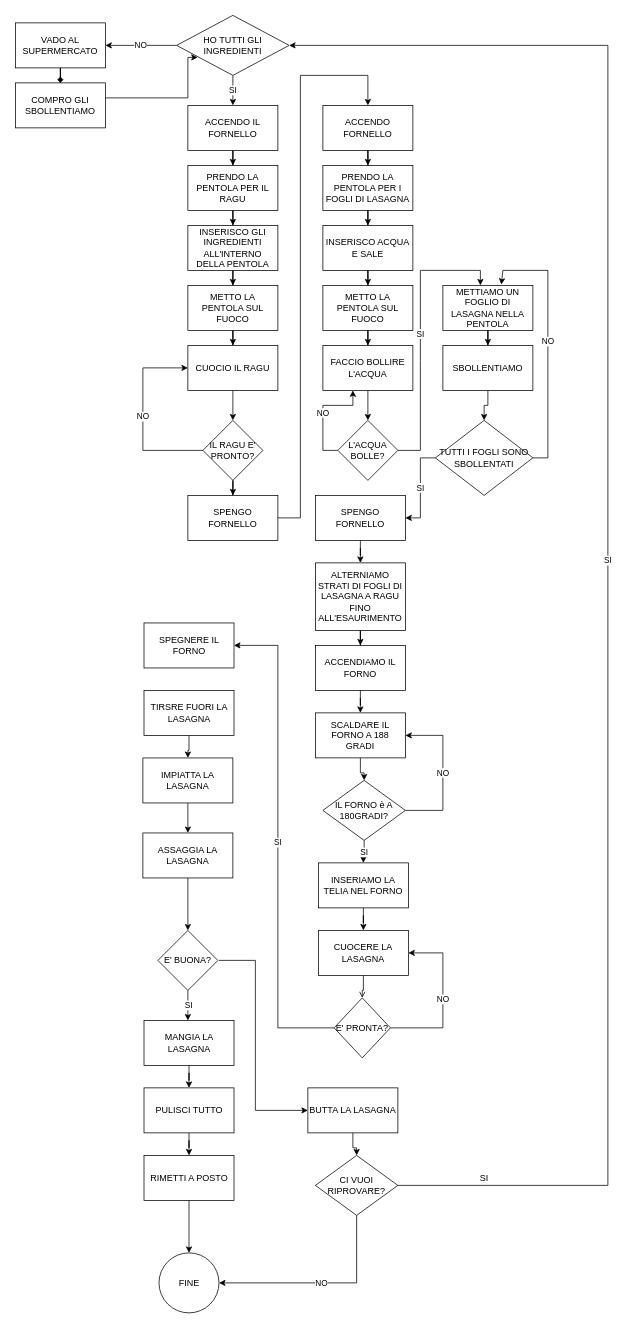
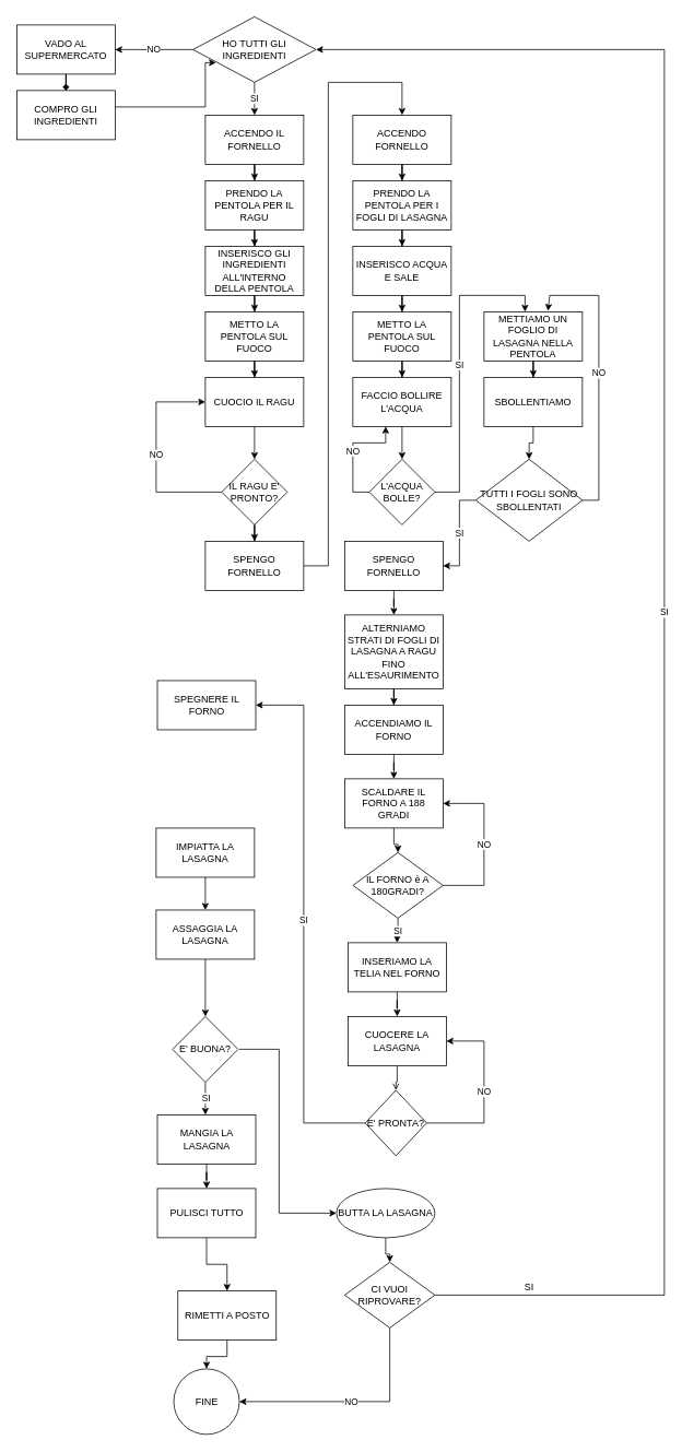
  <mxCell id="0" />
  <mxCell id="1" parent="0" />
  <mxCell id="2" value="SI" style="edgeStyle=orthogonalEdgeStyle;rounded=0;orthogonalLoop=1;jettySize=auto;html=1;" edge="1" parent="1" source="4" target="6"><mxGeometry relative="1" as="geometry" /></mxCell>
  <mxCell id="3" value="NO" style="edgeStyle=orthogonalEdgeStyle;rounded=0;orthogonalLoop=1;jettySize=auto;html=1;" edge="1" parent="1" source="4" target="8"><mxGeometry relative="1" as="geometry" /></mxCell>
  <mxCell id="4" value="HO TUTTI GLI INGREDIENTI" style="rhombus;whiteSpace=wrap;html=1;" vertex="1" parent="1"><mxGeometry x="235" y="20" width="150" height="80" as="geometry" /></mxCell>
  <mxCell id="5" value="" style="edgeStyle=orthogonalEdgeStyle;rounded=0;orthogonalLoop=1;jettySize=auto;html=1;" edge="1" parent="1" source="6" target="12"><mxGeometry relative="1" as="geometry" /></mxCell>
  <mxCell id="6" value="ACCENDO IL FORNELLO" style="rounded=0;whiteSpace=wrap;html=1;" vertex="1" parent="1"><mxGeometry x="250" y="140" width="120" height="60" as="geometry" /></mxCell>
  <mxCell id="7" value="" style="edgeStyle=orthogonalEdgeStyle;rounded=0;orthogonalLoop=1;jettySize=auto;html=1;endArrow=diamond;" edge="1" parent="1" source="8" target="10"><mxGeometry relative="1" as="geometry" /></mxCell>
  <mxCell id="8" value="VADO AL SUPERMERCATO" style="whiteSpace=wrap;html=1;" vertex="1" parent="1"><mxGeometry x="20" y="30" width="120" height="60" as="geometry" /></mxCell>
  <mxCell id="9" value="" style="edgeStyle=orthogonalEdgeStyle;rounded=0;orthogonalLoop=1;jettySize=auto;html=1;entryX=0.187;entryY=0.7;entryDx=0;entryDy=0;entryPerimeter=0;exitX=0.5;exitY=1;exitDx=0;exitDy=0;" edge="1" parent="1" source="10" target="4"><mxGeometry relative="1" as="geometry"><Array as="points"><mxPoint x="80" y="130" /><mxPoint x="250" y="130" /><mxPoint x="250" y="76" /></Array></mxGeometry></mxCell>
- <mxCell id="10" value="COMPRO GLI SBOLLENTIAMO" style="whiteSpace=wrap;html=1;" vertex="1" parent="1"><mxGeometry x="20" y="110" width="120" height="60" as="geometry" /></mxCell>
+ <mxCell id="10" value="COMPRO GLI INGREDIENTI" style="whiteSpace=wrap;html=1;" vertex="1" parent="1"><mxGeometry x="20" y="110" width="120" height="60" as="geometry" /></mxCell>
  <mxCell id="11" value="" style="edgeStyle=orthogonalEdgeStyle;rounded=0;orthogonalLoop=1;jettySize=auto;html=1;" edge="1" parent="1" source="12" target="14"><mxGeometry relative="1" as="geometry" /></mxCell>
  <mxCell id="12" value="PRENDO LA PENTOLA PER IL RAGU" style="whiteSpace=wrap;html=1;rounded=0;" vertex="1" parent="1"><mxGeometry x="250" y="220" width="120" height="60" as="geometry" /></mxCell>
  <mxCell id="13" value="" style="edgeStyle=orthogonalEdgeStyle;rounded=0;orthogonalLoop=1;jettySize=auto;html=1;" edge="1" parent="1" source="14" target="16"><mxGeometry relative="1" as="geometry" /></mxCell>
  <mxCell id="14" value="INSERISCO GLI INGREDIENTI ALL'INTERNO DELLA PENTOLA" style="whiteSpace=wrap;html=1;rounded=0;" vertex="1" parent="1"><mxGeometry x="250" y="300" width="120" height="60" as="geometry" /></mxCell>
  <mxCell id="15" value="" style="edgeStyle=orthogonalEdgeStyle;rounded=0;orthogonalLoop=1;jettySize=auto;html=1;" edge="1" parent="1" source="16" target="18"><mxGeometry relative="1" as="geometry" /></mxCell>
  <mxCell id="16" value="METTO LA PENTOLA SUL FUOCO" style="whiteSpace=wrap;html=1;rounded=0;" vertex="1" parent="1"><mxGeometry x="250" y="380" width="120" height="60" as="geometry" /></mxCell>
  <mxCell id="17" value="" style="edgeStyle=orthogonalEdgeStyle;rounded=0;orthogonalLoop=1;jettySize=auto;html=1;" edge="1" parent="1" source="18" target="21"><mxGeometry relative="1" as="geometry" /></mxCell>
  <mxCell id="18" value="CUOCIO IL RAGU" style="whiteSpace=wrap;html=1;rounded=0;" vertex="1" parent="1"><mxGeometry x="250" y="460" width="120" height="60" as="geometry" /></mxCell>
  <mxCell id="19" value="NO" style="edgeStyle=orthogonalEdgeStyle;rounded=0;orthogonalLoop=1;jettySize=auto;html=1;exitX=0;exitY=0.5;exitDx=0;exitDy=0;entryX=0;entryY=0.5;entryDx=0;entryDy=0;" edge="1" parent="1" source="21" target="18"><mxGeometry relative="1" as="geometry"><Array as="points"><mxPoint x="190" y="600" /><mxPoint x="190" y="490" /></Array></mxGeometry></mxCell>
  <mxCell id="20" value="" style="edgeStyle=orthogonalEdgeStyle;rounded=0;orthogonalLoop=1;jettySize=auto;html=1;" edge="1" parent="1" source="21" target="23"><mxGeometry relative="1" as="geometry" /></mxCell>
  <mxCell id="21" value="IL RAGU E' PRONTO?" style="rhombus;whiteSpace=wrap;html=1;rounded=0;" vertex="1" parent="1"><mxGeometry x="270" y="560" width="80" height="80" as="geometry" /></mxCell>
  <mxCell id="22" style="edgeStyle=orthogonalEdgeStyle;rounded=0;orthogonalLoop=1;jettySize=auto;html=1;entryX=0.5;entryY=0;entryDx=0;entryDy=0;" edge="1" parent="1" source="23" target="25"><mxGeometry relative="1" as="geometry"><Array as="points"><mxPoint x="400" y="690" /><mxPoint x="400" y="100" /><mxPoint x="490" y="100" /></Array></mxGeometry></mxCell>
  <mxCell id="23" value="SPENGO FORNELLO" style="whiteSpace=wrap;html=1;rounded=0;" vertex="1" parent="1"><mxGeometry x="250" y="660" width="120" height="60" as="geometry" /></mxCell>
  <mxCell id="24" value="" style="edgeStyle=orthogonalEdgeStyle;rounded=0;orthogonalLoop=1;jettySize=auto;html=1;" edge="1" parent="1" source="25" target="27"><mxGeometry relative="1" as="geometry" /></mxCell>
  <mxCell id="25" value="ACCENDO FORNELLO" style="rounded=0;whiteSpace=wrap;html=1;" vertex="1" parent="1"><mxGeometry x="430" y="140" width="120" height="60" as="geometry" /></mxCell>
  <mxCell id="26" value="" style="edgeStyle=orthogonalEdgeStyle;rounded=0;orthogonalLoop=1;jettySize=auto;html=1;" edge="1" parent="1" source="27" target="29"><mxGeometry relative="1" as="geometry" /></mxCell>
  <mxCell id="27" value="PRENDO LA PENTOLA PER I FOGLI DI LASAGNA" style="whiteSpace=wrap;html=1;rounded=0;" vertex="1" parent="1"><mxGeometry x="430" y="220" width="120" height="60" as="geometry" /></mxCell>
  <mxCell id="28" value="" style="edgeStyle=orthogonalEdgeStyle;rounded=0;orthogonalLoop=1;jettySize=auto;html=1;" edge="1" parent="1" source="29" target="31"><mxGeometry relative="1" as="geometry" /></mxCell>
  <mxCell id="29" value="INSERISCO ACQUA E SALE" style="whiteSpace=wrap;html=1;rounded=0;" vertex="1" parent="1"><mxGeometry x="430" y="300" width="120" height="60" as="geometry" /></mxCell>
  <mxCell id="30" value="" style="edgeStyle=orthogonalEdgeStyle;rounded=0;orthogonalLoop=1;jettySize=auto;html=1;" edge="1" parent="1" source="31" target="33"><mxGeometry relative="1" as="geometry" /></mxCell>
  <mxCell id="31" value="METTO LA PENTOLA SUL FUOCO" style="whiteSpace=wrap;html=1;rounded=0;" vertex="1" parent="1"><mxGeometry x="430" y="380" width="120" height="60" as="geometry" /></mxCell>
  <mxCell id="32" value="" style="edgeStyle=orthogonalEdgeStyle;rounded=0;orthogonalLoop=1;jettySize=auto;html=1;" edge="1" parent="1" source="33" target="35"><mxGeometry relative="1" as="geometry" /></mxCell>
  <mxCell id="33" value="FACCIO BOLLIRE L'ACQUA" style="rounded=0;whiteSpace=wrap;html=1;" vertex="1" parent="1"><mxGeometry x="430" y="460" width="120" height="60" as="geometry" /></mxCell>
  <mxCell id="34" style="edgeStyle=orthogonalEdgeStyle;rounded=0;orthogonalLoop=1;jettySize=auto;html=1;exitX=0.5;exitY=1;exitDx=0;exitDy=0;" edge="1" parent="1" source="31" target="31"><mxGeometry relative="1" as="geometry" /></mxCell>
  <mxCell id="35" value="L'ACQUA BOLLE?" style="rhombus;whiteSpace=wrap;html=1;rounded=0;" vertex="1" parent="1"><mxGeometry x="450" y="560" width="80" height="80" as="geometry" /></mxCell>
  <mxCell id="36" value="NO" style="endArrow=classic;html=1;rounded=0;exitX=0;exitY=0.5;exitDx=0;exitDy=0;" edge="1" parent="1" source="35"><mxGeometry width="50" height="50" relative="1" as="geometry"><mxPoint x="420" y="570" as="sourcePoint" /><mxPoint x="470" y="520" as="targetPoint" /><Array as="points"><mxPoint x="430" y="600" /><mxPoint x="430" y="540" /><mxPoint x="470" y="540" /></Array></mxGeometry></mxCell>
  <mxCell id="37" value="" style="edgeStyle=orthogonalEdgeStyle;rounded=0;orthogonalLoop=1;jettySize=auto;html=1;" edge="1" parent="1" source="38" target="41"><mxGeometry relative="1" as="geometry" /></mxCell>
  <mxCell id="38" value="METTIAMO UN FOGLIO DI LASAGNA NELLA PENTOLA" style="rounded=0;whiteSpace=wrap;html=1;" vertex="1" parent="1"><mxGeometry x="590" y="380" width="120" height="60" as="geometry" /></mxCell>
  <mxCell id="39" value="SI" style="endArrow=classic;html=1;rounded=0;exitX=1;exitY=0.5;exitDx=0;exitDy=0;" edge="1" parent="1" source="35"><mxGeometry width="50" height="50" relative="1" as="geometry"><mxPoint x="590" y="430" as="sourcePoint" /><mxPoint x="640" y="380" as="targetPoint" /><Array as="points"><mxPoint x="560" y="600" /><mxPoint x="560" y="480" /><mxPoint x="560" y="360" /><mxPoint x="640" y="360" /></Array></mxGeometry></mxCell>
  <mxCell id="40" value="" style="edgeStyle=orthogonalEdgeStyle;rounded=0;orthogonalLoop=1;jettySize=auto;html=1;" edge="1" parent="1" source="41" target="43"><mxGeometry relative="1" as="geometry" /></mxCell>
  <mxCell id="41" value="SBOLLENTIAMO" style="whiteSpace=wrap;html=1;rounded=0;" vertex="1" parent="1"><mxGeometry x="590" y="460" width="120" height="60" as="geometry" /></mxCell>
  <mxCell id="42" value="SI" style="edgeStyle=orthogonalEdgeStyle;rounded=0;orthogonalLoop=1;jettySize=auto;html=1;" edge="1" parent="1" source="43" target="45"><mxGeometry relative="1" as="geometry" /></mxCell>
  <mxCell id="43" value="TUTTI I FOGLI SONO SBOLLENTATI" style="rhombus;whiteSpace=wrap;html=1;rounded=0;" vertex="1" parent="1"><mxGeometry x="580" y="560" width="130" height="100" as="geometry" /></mxCell>
  <mxCell id="44" value="" style="edgeStyle=orthogonalEdgeStyle;rounded=0;orthogonalLoop=1;jettySize=auto;html=1;" edge="1" parent="1" source="45" target="48"><mxGeometry relative="1" as="geometry" /></mxCell>
  <mxCell id="45" value="SPENGO FORNELLO" style="whiteSpace=wrap;html=1;rounded=0;" vertex="1" parent="1"><mxGeometry x="420" y="660" width="120" height="60" as="geometry" /></mxCell>
  <mxCell id="46" value="NO" style="endArrow=classic;html=1;rounded=0;entryX=0.65;entryY=-0.017;entryDx=0;entryDy=0;entryPerimeter=0;" edge="1" parent="1" target="38"><mxGeometry width="50" height="50" relative="1" as="geometry"><mxPoint x="710" y="610" as="sourcePoint" /><mxPoint x="760" y="560" as="targetPoint" /><Array as="points"><mxPoint x="730" y="610" /><mxPoint x="730" y="360" /><mxPoint x="670" y="360" /></Array></mxGeometry></mxCell>
  <mxCell id="47" value="" style="edgeStyle=orthogonalEdgeStyle;rounded=0;orthogonalLoop=1;jettySize=auto;html=1;" edge="1" parent="1" source="48" target="50"><mxGeometry relative="1" as="geometry" /></mxCell>
  <mxCell id="48" value="ALTERNIAMO STRATI DI FOGLI DI LASAGNA A RAGU FINO ALL'ESAURIMENTO" style="whiteSpace=wrap;html=1;rounded=0;" vertex="1" parent="1"><mxGeometry x="420" y="750" width="120" height="90" as="geometry" /></mxCell>
  <mxCell id="49" value="" style="edgeStyle=orthogonalEdgeStyle;rounded=0;orthogonalLoop=1;jettySize=auto;html=1;" edge="1" parent="1" source="50" target="52"><mxGeometry relative="1" as="geometry" /></mxCell>
  <mxCell id="50" value="ACCENDIAMO IL FORNO" style="whiteSpace=wrap;html=1;rounded=0;" vertex="1" parent="1"><mxGeometry x="420" y="860" width="120" height="60" as="geometry" /></mxCell>
  <mxCell id="51" value="" style="edgeStyle=orthogonalEdgeStyle;rounded=0;orthogonalLoop=1;jettySize=auto;html=1;" edge="1" parent="1" source="52" target="54"><mxGeometry relative="1" as="geometry" /></mxCell>
  <mxCell id="52" value="SCALDARE IL FORNO A 188 GRADI" style="whiteSpace=wrap;html=1;rounded=0;" vertex="1" parent="1"><mxGeometry x="420" y="950" width="120" height="60" as="geometry" /></mxCell>
  <mxCell id="53" value="SI" style="edgeStyle=orthogonalEdgeStyle;rounded=0;orthogonalLoop=1;jettySize=auto;html=1;" edge="1" parent="1" source="54" target="56"><mxGeometry relative="1" as="geometry" /></mxCell>
  <mxCell id="54" value="IL FORNO è A 180GRADI?" style="rhombus;whiteSpace=wrap;html=1;rounded=0;" vertex="1" parent="1"><mxGeometry x="430" y="1040" width="110" height="80" as="geometry" /></mxCell>
  <mxCell id="55" value="" style="edgeStyle=orthogonalEdgeStyle;rounded=0;orthogonalLoop=1;jettySize=auto;html=1;" edge="1" parent="1" source="56" target="59"><mxGeometry relative="1" as="geometry" /></mxCell>
  <mxCell id="56" value="INSERIAMO LA TELIA NEL FORNO" style="whiteSpace=wrap;html=1;rounded=0;" vertex="1" parent="1"><mxGeometry x="424" y="1150" width="120" height="60" as="geometry" /></mxCell>
  <mxCell id="57" value="NO" style="endArrow=classic;html=1;rounded=0;entryX=1;entryY=0.5;entryDx=0;entryDy=0;" edge="1" parent="1" target="52"><mxGeometry width="50" height="50" relative="1" as="geometry"><mxPoint x="540" y="1080" as="sourcePoint" /><mxPoint x="590" y="1030" as="targetPoint" /><Array as="points"><mxPoint x="590" y="1080" /><mxPoint x="590" y="980" /></Array></mxGeometry></mxCell>
  <mxCell id="58" value="" style="edgeStyle=orthogonalEdgeStyle;rounded=0;orthogonalLoop=1;jettySize=auto;html=1;endArrow=open;" edge="1" parent="1" source="59" target="61"><mxGeometry relative="1" as="geometry" /></mxCell>
  <mxCell id="59" value="CUOCERE LA LASAGNA" style="whiteSpace=wrap;html=1;rounded=0;" vertex="1" parent="1"><mxGeometry x="424" y="1240" width="120" height="60" as="geometry" /></mxCell>
  <mxCell id="60" value="SI" style="edgeStyle=orthogonalEdgeStyle;rounded=0;orthogonalLoop=1;jettySize=auto;html=1;exitX=0;exitY=0.5;exitDx=0;exitDy=0;" edge="1" parent="1" source="61" target="62"><mxGeometry relative="1" as="geometry"><mxPoint x="360" y="780" as="sourcePoint" /><Array as="points"><mxPoint x="370" y="1370" /><mxPoint x="370" y="860" /></Array></mxGeometry></mxCell>
  <mxCell id="61" value="E' PRONTA?" style="rhombus;whiteSpace=wrap;html=1;rounded=0;" vertex="1" parent="1"><mxGeometry x="445" y="1330" width="75" height="80" as="geometry" /></mxCell>
  <mxCell id="62" value="SPEGNERE IL FORNO" style="whiteSpace=wrap;html=1;rounded=0;" vertex="1" parent="1"><mxGeometry x="191.5" y="830.11" width="120" height="60" as="geometry" /></mxCell>
  <mxCell id="63" value="NO" style="endArrow=classic;html=1;rounded=0;entryX=1;entryY=0.5;entryDx=0;entryDy=0;" edge="1" parent="1" target="59"><mxGeometry width="50" height="50" relative="1" as="geometry"><mxPoint x="520" y="1370" as="sourcePoint" /><mxPoint x="570" y="1320" as="targetPoint" /><Array as="points"><mxPoint x="590" y="1370" /><mxPoint x="590" y="1270" /></Array></mxGeometry></mxCell>
- <mxCell id="64" value="" style="edgeStyle=orthogonalEdgeStyle;rounded=0;orthogonalLoop=1;jettySize=auto;html=1;" edge="1" parent="1" source="65" target="67"><mxGeometry relative="1" as="geometry" /></mxCell>
- <mxCell id="65" value="TIRSRE FUORI LA LASAGNA" style="whiteSpace=wrap;html=1;rounded=0;" vertex="1" parent="1"><mxGeometry x="191.5" y="920.11" width="120" height="60" as="geometry" /></mxCell>
  <mxCell id="66" value="" style="edgeStyle=orthogonalEdgeStyle;rounded=0;orthogonalLoop=1;jettySize=auto;html=1;" edge="1" parent="1" source="67" target="69"><mxGeometry relative="1" as="geometry" /></mxCell>
  <mxCell id="67" value="IMPIATTA LA LASAGNA" style="whiteSpace=wrap;html=1;rounded=0;" vertex="1" parent="1"><mxGeometry x="190" y="1010.11" width="120" height="60" as="geometry" /></mxCell>
  <mxCell id="68" value="" style="edgeStyle=orthogonalEdgeStyle;rounded=0;orthogonalLoop=1;jettySize=auto;html=1;" edge="1" parent="1" source="69" target="71"><mxGeometry relative="1" as="geometry" /></mxCell>
  <mxCell id="69" value="ASSAGGIA LA LASAGNA" style="whiteSpace=wrap;html=1;rounded=0;" vertex="1" parent="1"><mxGeometry x="190" y="1110.11" width="120" height="60" as="geometry" /></mxCell>
  <mxCell id="70" value="SI" style="edgeStyle=orthogonalEdgeStyle;rounded=0;orthogonalLoop=1;jettySize=auto;html=1;" edge="1" parent="1" source="71"><mxGeometry relative="1" as="geometry"><mxPoint x="250" y="1360.11" as="targetPoint" /></mxGeometry></mxCell>
  <mxCell id="71" value="E' BUONA?" style="rhombus;whiteSpace=wrap;html=1;rounded=0;" vertex="1" parent="1"><mxGeometry x="210" y="1240.11" width="80" height="80" as="geometry" /></mxCell>
  <mxCell id="72" value="" style="edgeStyle=orthogonalEdgeStyle;rounded=0;orthogonalLoop=1;jettySize=auto;html=1;" edge="1" parent="1" source="73" target="75"><mxGeometry relative="1" as="geometry" /></mxCell>
  <mxCell id="73" value="MANGIA LA LASAGNA" style="whiteSpace=wrap;html=1;rounded=0;" vertex="1" parent="1"><mxGeometry x="191.5" y="1360" width="120" height="60" as="geometry" /></mxCell>
  <mxCell id="74" value="" style="edgeStyle=orthogonalEdgeStyle;rounded=0;orthogonalLoop=1;jettySize=auto;html=1;" edge="1" parent="1" source="75" target="77"><mxGeometry relative="1" as="geometry" /></mxCell>
  <mxCell id="75" value="PULISCI TUTTO" style="whiteSpace=wrap;html=1;rounded=0;" vertex="1" parent="1"><mxGeometry x="191.5" y="1450" width="120" height="60" as="geometry" /></mxCell>
  <mxCell id="76" value="" style="edgeStyle=orthogonalEdgeStyle;rounded=0;orthogonalLoop=1;jettySize=auto;html=1;" edge="1" parent="1" source="77" target="78"><mxGeometry relative="1" as="geometry" /></mxCell>
- <mxCell id="77" value="RIMETTI A POSTO" style="whiteSpace=wrap;html=1;rounded=0;" vertex="1" parent="1"><mxGeometry x="191.5" y="1540" width="120" height="60" as="geometry" /></mxCell>
+ <mxCell id="77" value="RIMETTI A POSTO" style="whiteSpace=wrap;html=1;rounded=0;" vertex="1" parent="1"><mxGeometry x="216.5" y="1575" width="120" height="60" as="geometry" /></mxCell>
  <mxCell id="78" value="FINE" style="ellipse;whiteSpace=wrap;html=1;rounded=0;" vertex="1" parent="1"><mxGeometry x="211.5" y="1670" width="80" height="80" as="geometry" /></mxCell>
  <mxCell id="79" value="" style="endArrow=classic;html=1;rounded=0;entryX=0;entryY=0.5;entryDx=0;entryDy=0;" edge="1" parent="1" target="81"><mxGeometry width="50" height="50" relative="1" as="geometry"><mxPoint x="291.5" y="1280" as="sourcePoint" /><mxPoint x="400" y="1500" as="targetPoint" /><Array as="points"><mxPoint x="340" y="1280" /><mxPoint x="340" y="1480" /></Array></mxGeometry></mxCell>
  <mxCell id="80" value="" style="edgeStyle=orthogonalEdgeStyle;rounded=0;orthogonalLoop=1;jettySize=auto;html=1;" edge="1" parent="1" source="81" target="82"><mxGeometry relative="1" as="geometry" /></mxCell>
- <mxCell id="81" value="BUTTA LA LASAGNA" style="rounded=0;whiteSpace=wrap;html=1;" vertex="1" parent="1"><mxGeometry x="410" y="1450" width="120" height="60" as="geometry" /></mxCell>
+ <mxCell id="81" value="BUTTA LA LASAGNA" style="ellipse;whiteSpace=wrap;html=1;" vertex="1" parent="1"><mxGeometry x="410" y="1450" width="120" height="60" as="geometry" /></mxCell>
  <mxCell id="82" value="CI VUOI RIPROVARE?" style="rhombus;whiteSpace=wrap;html=1;rounded=0;" vertex="1" parent="1"><mxGeometry x="420" y="1540" width="110" height="80" as="geometry" /></mxCell>
  <mxCell id="83" value="NO" style="endArrow=classic;html=1;rounded=0;entryX=1;entryY=0.5;entryDx=0;entryDy=0;exitX=0.5;exitY=1;exitDx=0;exitDy=0;" edge="1" parent="1" source="82" target="78"><mxGeometry width="50" height="50" relative="1" as="geometry"><mxPoint x="470" y="1620" as="sourcePoint" /><mxPoint x="653.5" y="1520" as="targetPoint" /><Array as="points"><mxPoint x="475" y="1710" /></Array></mxGeometry></mxCell>
  <mxCell id="84" value="SI" style="endArrow=classic;html=1;rounded=0;entryX=1;entryY=0.5;entryDx=0;entryDy=0;" edge="1" parent="1" target="4"><mxGeometry width="50" height="50" relative="1" as="geometry"><mxPoint x="530" y="1580" as="sourcePoint" /><mxPoint x="580" y="1530" as="targetPoint" /><Array as="points"><mxPoint x="810" y="1580" /><mxPoint x="810" y="60" /></Array></mxGeometry></mxCell>
  <mxCell id="85" value="SI" style="text;html=1;align=center;verticalAlign=middle;resizable=0;points=[];autosize=1;strokeColor=none;fillColor=none;" vertex="1" parent="1"><mxGeometry x="630" y="1555" width="30" height="30" as="geometry" /></mxCell>
